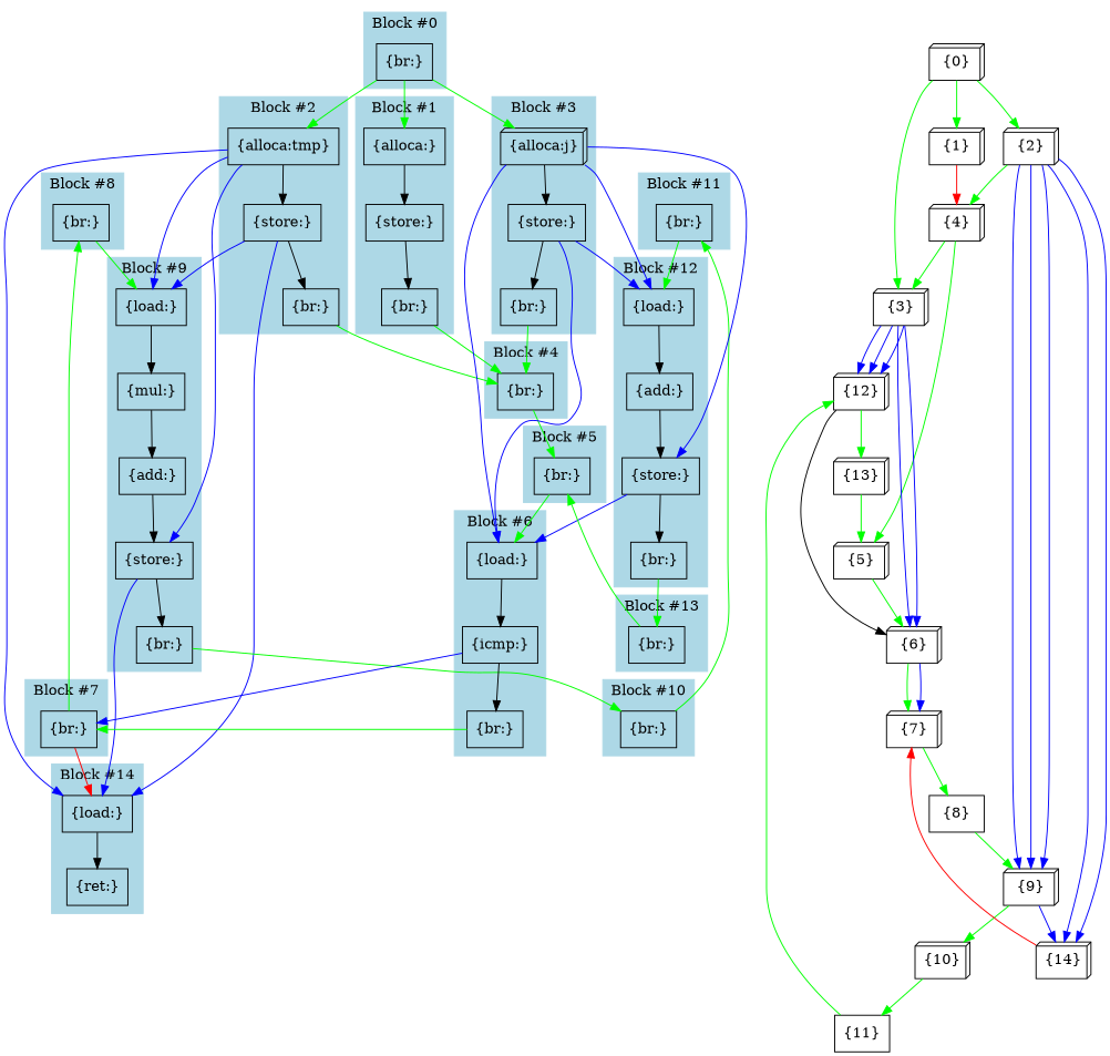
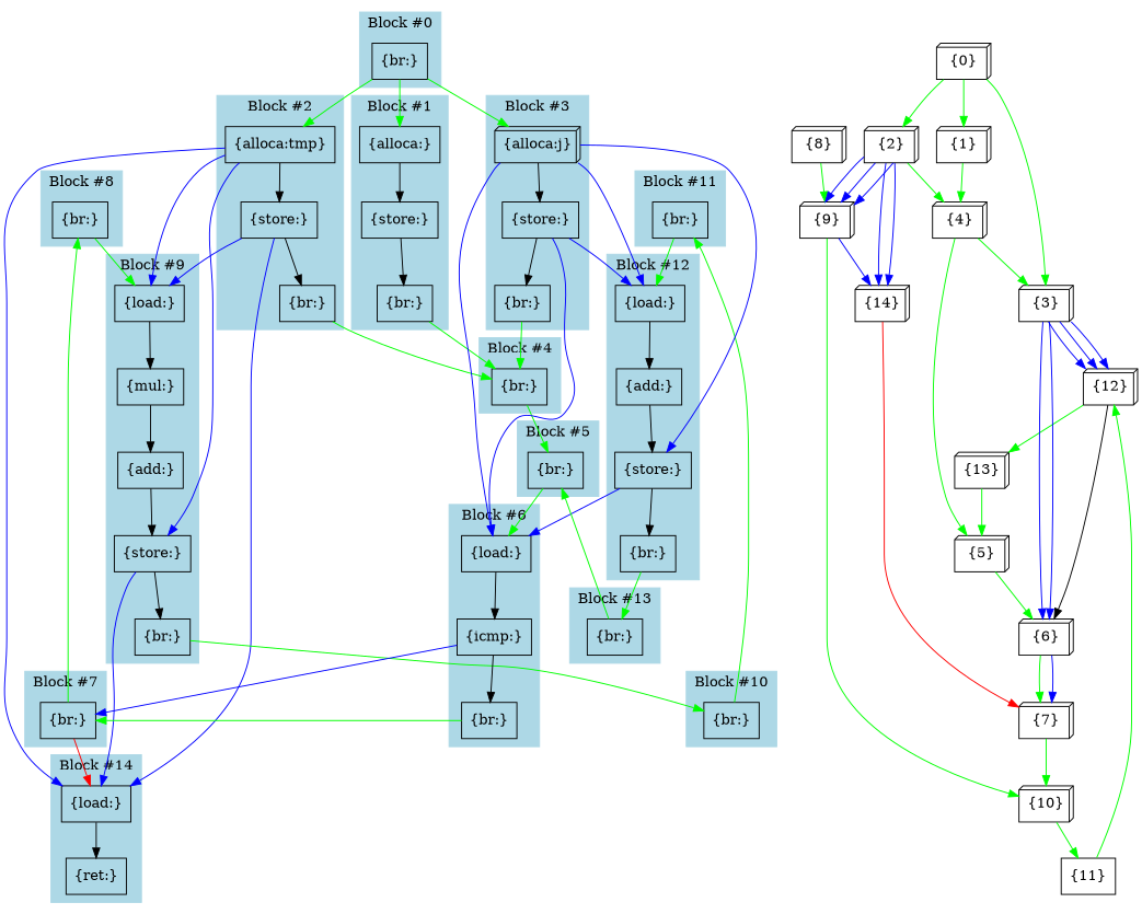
  digraph {
    compound=true
    node [shape=box]
    edge [color=green]
    n1 [label="{load:}"]
    n2 [label="{add:}"]
    n3 [label="{store:}"]
    n4 [label="{br:}"]
    n5 [label="{br:}"]
    n6 [label="{load:}"]
    n7 [label="{ret:}"]
    n8 [label="{br:}"]
    n9 [label="{alloca:}"]
    n10 [label="{store:}"]
    n11 [label="{br:}"]
    n12 [label="{br:}"]
    n13 [label="{alloca:tmp}"]
    n14 [label="{store:}"]
    n15 [label="{br:}"]
    n16 [label="{br:}"]
    n17 [label="{br:}"]
    n18 [label="{load:}"]
    n19 [label="{mul:}"]
    n20 [label="{add:}"]
    n21 [label="{store:}"]
    n22 [label="{br:}"]
    n23 [label="{br:}"]
    n24 [label="{load:}"]
    n25 [label="{icmp:}"]
    n26 [label="{br:}"]
    n27 [label="{br:}"]
    n28 [label="{alloca:j}" shape=box3d]
    n29 [label="{store:}"]
    n30 [label="{br:}"]
    n31 [label="{br:}"]
    n32 [label="{12}" shape=box3d]
    n33 [label="{13}" shape=box3d]
    n34 [label="{6}" shape=box3d]
    n35 [label="{5}" shape=box3d]
    n36 [label="{7}" shape=box3d]
-   n37 [label="{8}"]
+   n37 [label="{8}" shape=box3d]
    n38 [label="{9}" shape=box3d]
    n39 [label="{14}" shape=box3d]
    n40 [label="{10}" shape=box3d]
    n41 [label="{11}"]
    n42 [label="{1}" shape=box3d]
    n43 [label="{4}" shape=box3d]
    n44 [label="{3}" shape=box3d]
    n45 [label="{2}" shape=box3d]
    n46 [label="{0}" shape=box3d]
    subgraph cluster_1 {
      color=lightblue
      label="Block #12"
      style=filled
      n1
      n2
      n3
      n4
    }
    subgraph cluster_2 {
      color=lightblue
      label="Block #8"
      style=filled
      n5
    }
    subgraph cluster_3 {
      color=lightblue
      label="Block #14"
      style=filled
      n6
      n7
    }
    subgraph cluster_4 {
      color=lightblue
      label="Block #11"
      style=filled
      n8
    }
    subgraph cluster_5 {
      color=lightblue
      label="Block #1"
      style=filled
      n9
      n10
      n11
    }
    subgraph cluster_6 {
      color=lightblue
      label="Block #13"
      style=filled
      n12
    }
    subgraph cluster_7 {
      color=lightblue
      label="Block #2"
      style=filled
      n13
      n14
      n15
    }
    subgraph cluster_8 {
      color=lightblue
      label="Block #10"
      style=filled
      n16
    }
    subgraph cluster_9 {
      color=lightblue
      label="Block #4"
      style=filled
      n17
    }
    subgraph cluster_10 {
      color=lightblue
      label="Block #9"
      style=filled
      n18
      n19
      n20
      n21
      n22
    }
    subgraph cluster_11 {
      color=lightblue
      label="Block #0"
      style=filled
      n23
    }
    subgraph cluster_12 {
      color=lightblue
      label="Block #6"
      style=filled
      n24
      n25
      n26
    }
    subgraph cluster_13 {
      color=lightblue
      label="Block #7"
      style=filled
      n27
    }
    subgraph cluster_14 {
      color=lightblue
      label="Block #3"
      style=filled
      n28
      n29
      n30
    }
    subgraph cluster_15 {
      color=lightblue
      label="Block #5"
      style=filled
      n31
    }
    n1 -> n2 [color=black]
    n2 -> n3 [color=black]
    n3 -> n4 [color=black]
    n3 -> n24 [color=blue]
    n4 -> n12
    n5 -> n18
    n6 -> n7 [color=black]
    n8 -> n1
    n9 -> n10 [color=black]
    n10 -> n11 [color=black]
    n11 -> n17
    n12 -> n31
    n13 -> n6 [color=blue]
    n13 -> n14 [color=black]
    n13 -> n18 [color=blue]
    n13 -> n21 [color=blue]
    n14 -> n6 [color=blue]
    n14 -> n15 [color=black]
    n14 -> n18 [color=blue]
    n15 -> n17
    n16 -> n8
    n17 -> n31
    n18 -> n19 [color=black]
    n19 -> n20 [color=black]
    n20 -> n21 [color=black]
    n21 -> n6 [color=blue]
    n21 -> n22 [color=black]
    n22 -> n16
    n23 -> n9
    n23 -> n13
    n23 -> n28
    n24 -> n25 [color=black]
    n25 -> n26 [color=black]
    n25 -> n27 [color=blue]
    n26 -> n27
    n27 -> n5
    n27 -> n6 [color=red]
    n28 -> n1 [color=blue]
    n28 -> n3 [color=blue]
    n28 -> n24 [color=blue]
    n28 -> n29 [color=black]
    n29 -> n1 [color=blue]
    n29 -> n24 [color=blue]
    n29 -> n30 [color=black]
    n30 -> n17
    n31 -> n24
    n32 -> n33
    n32 -> n34 [color=black]
    n33 -> n35
    n34 -> n36
    n34 -> n36 [color=blue]
    n35 -> n34
-   n36 -> n37
+   n36 -> n40
    n37 -> n38
    n38 -> n39 [color=blue]
    n38 -> n40
    n39 -> n36 [color=red]
    n40 -> n41
    n41 -> n32
-   n42 -> n43 [color=red]
+   n42 -> n43
    n43 -> n35
    n43 -> n44
    n44 -> n32 [color=blue]
    n44 -> n32 [color=blue]
    n44 -> n32 [color=blue]
    n44 -> n34 [color=blue]
    n44 -> n34 [color=blue]
    n45 -> n38 [color=blue]
    n45 -> n38 [color=blue]
    n45 -> n38 [color=blue]
    n45 -> n39 [color=blue]
    n45 -> n39 [color=blue]
    n45 -> n43
    n46 -> n42
    n46 -> n44
    n46 -> n45
  }
